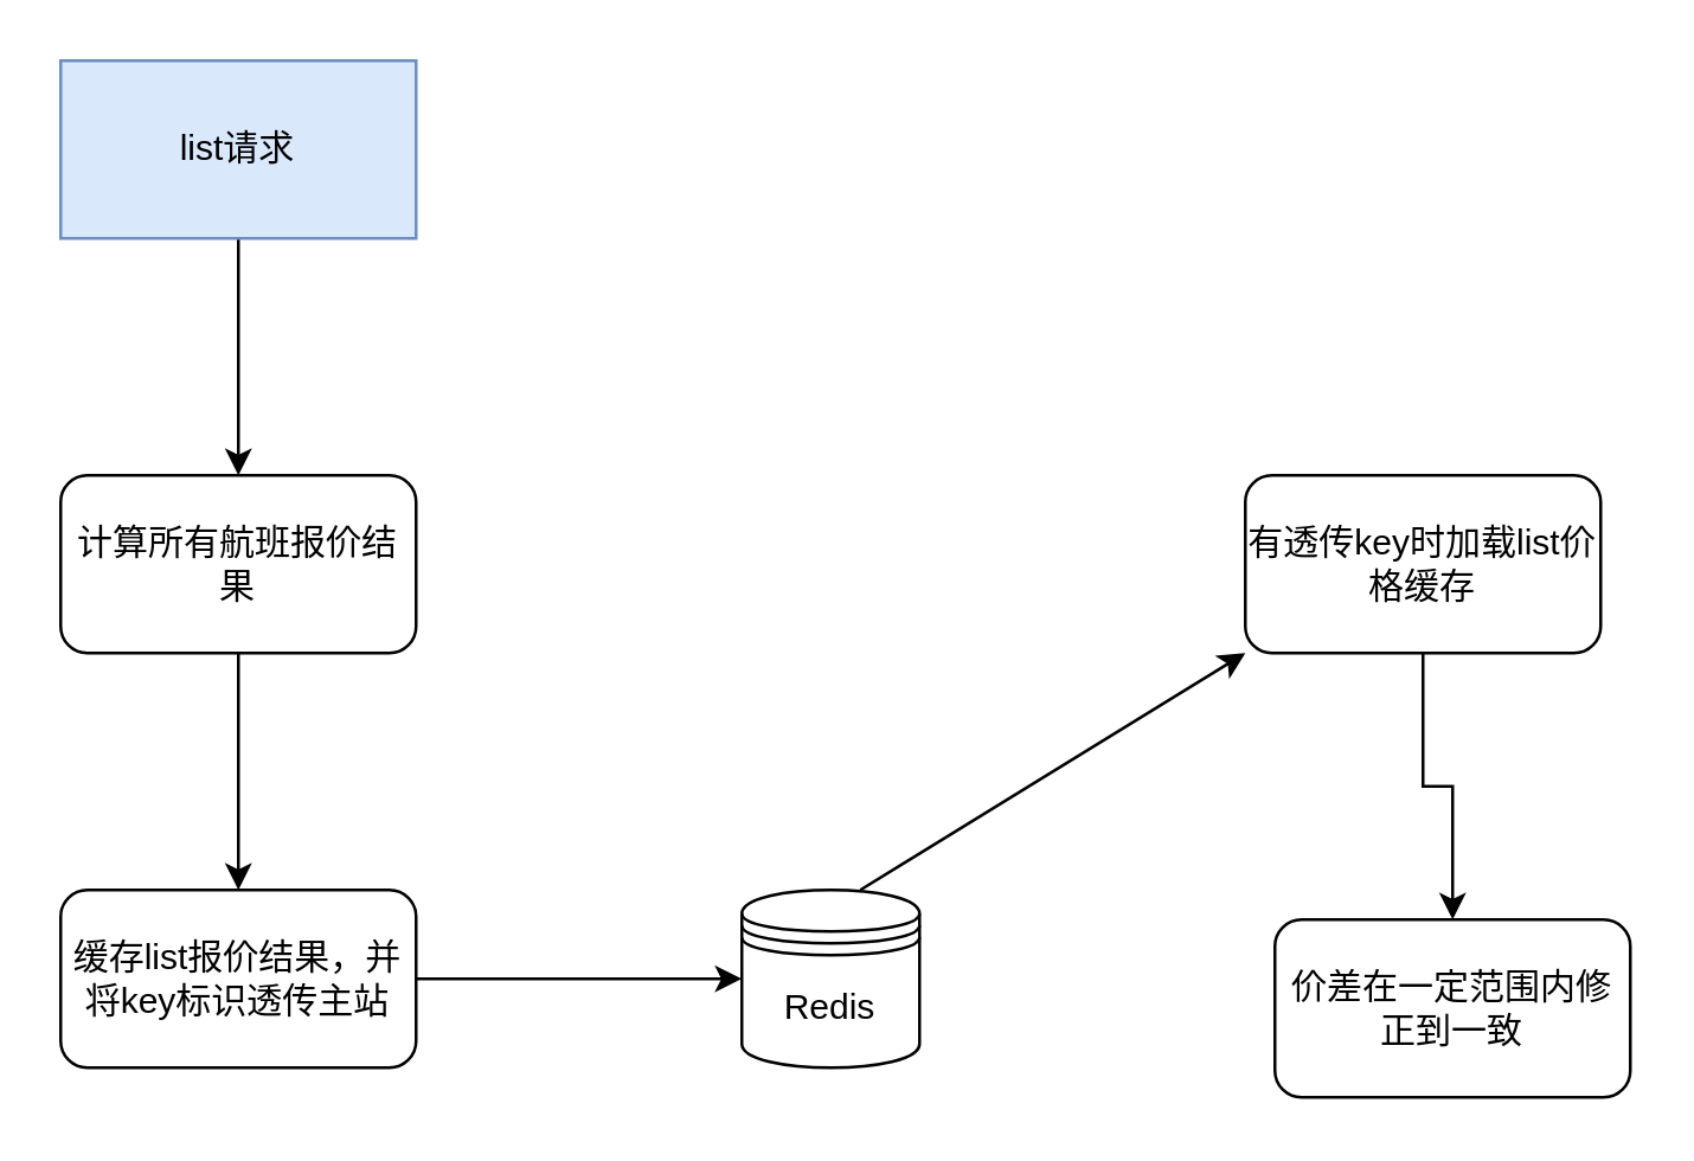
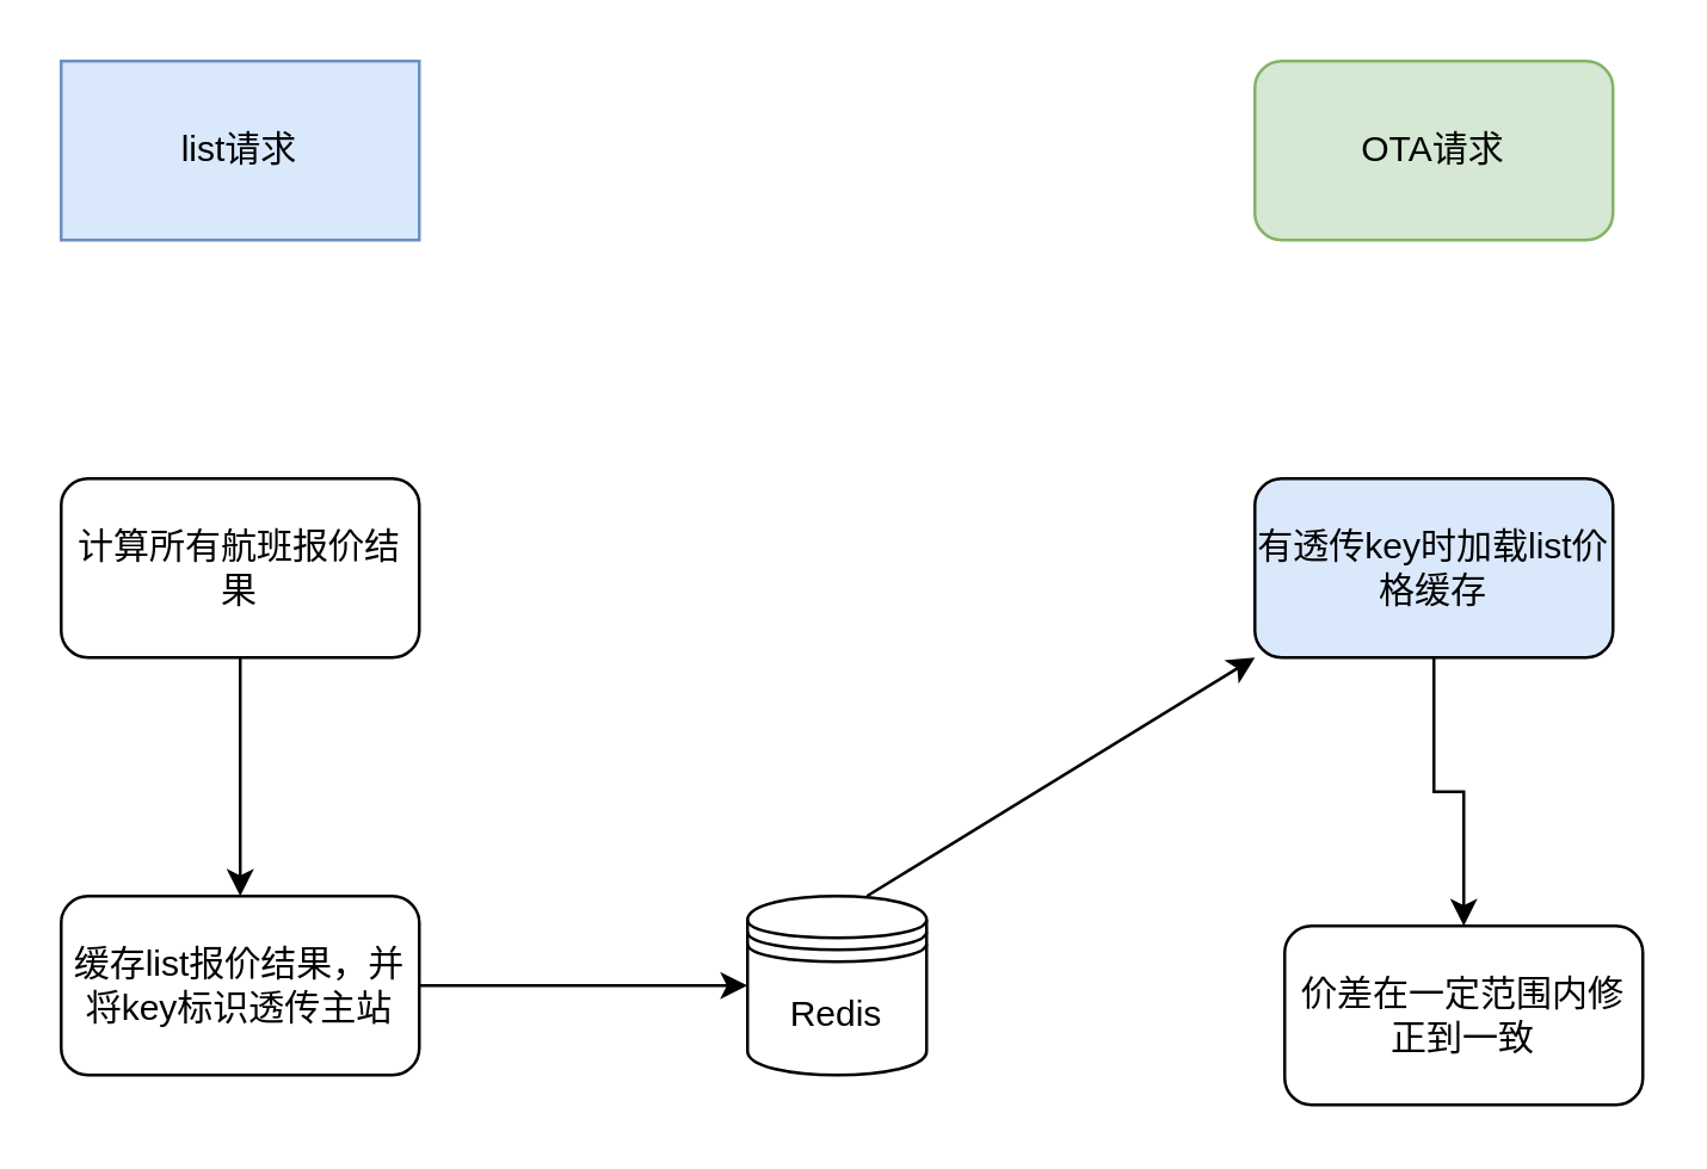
  <mxCell id="0" />
  <mxCell id="1" parent="0" />
- <mxCell id="2" value="" style="edgeStyle=orthogonalEdgeStyle;rounded=0;orthogonalLoop=1;jettySize=auto;html=1;" edge="1" parent="1" source="3" target="5"><mxGeometry relative="1" as="geometry" /></mxCell>
  <mxCell id="3" value="list请求" style="whiteSpace=wrap;html=1;fillColor=#dae8fc;strokeColor=#6c8ebf;rounded=0;" vertex="1" parent="1"><mxGeometry x="20" y="20" width="120" height="60" as="geometry" /></mxCell>
  <mxCell id="4" value="" style="edgeStyle=orthogonalEdgeStyle;rounded=0;orthogonalLoop=1;jettySize=auto;html=1;" edge="1" parent="1" source="5" target="8"><mxGeometry relative="1" as="geometry" /></mxCell>
  <mxCell id="5" value="计算所有航班报价结果" style="whiteSpace=wrap;html=1;rounded=1;" vertex="1" parent="1"><mxGeometry x="20" y="160" width="120" height="60" as="geometry" /></mxCell>
  <mxCell id="6" value="Redis" style="shape=datastore;whiteSpace=wrap;html=1;" vertex="1" parent="1"><mxGeometry x="250" y="300" width="60" height="60" as="geometry" /></mxCell>
  <mxCell id="7" value="" style="edgeStyle=orthogonalEdgeStyle;rounded=0;orthogonalLoop=1;jettySize=auto;html=1;" edge="1" parent="1" source="8" target="6"><mxGeometry relative="1" as="geometry" /></mxCell>
  <mxCell id="8" value="缓存list报价结果，并将key标识透传主站" style="whiteSpace=wrap;html=1;rounded=1;" vertex="1" parent="1"><mxGeometry x="20" y="300" width="120" height="60" as="geometry" /></mxCell>
+ <mxCell id="9" value="OTA请求" style="rounded=1;whiteSpace=wrap;html=1;fillColor=#d5e8d4;strokeColor=#82b366;" vertex="1" parent="1"><mxGeometry x="420" y="20" width="120" height="60" as="geometry" /></mxCell>
  <mxCell id="10" value="" style="edgeStyle=orthogonalEdgeStyle;rounded=0;orthogonalLoop=1;jettySize=auto;html=1;" edge="1" parent="1" source="11" target="13"><mxGeometry relative="1" as="geometry" /></mxCell>
- <mxCell id="11" value="有透传key时加载list价格缓存" style="rounded=1;whiteSpace=wrap;html=1;" vertex="1" parent="1"><mxGeometry x="420" y="160" width="120" height="60" as="geometry" /></mxCell>
+ <mxCell id="11" value="有透传key时加载list价格缓存" style="rounded=1;whiteSpace=wrap;html=1;fillColor=#dae8fc;" vertex="1" parent="1"><mxGeometry x="420" y="160" width="120" height="60" as="geometry" /></mxCell>
  <mxCell id="12" value="" style="endArrow=classic;html=1;rounded=0;entryX=0;entryY=1;entryDx=0;entryDy=0;" edge="1" parent="1" target="11"><mxGeometry width="50" height="50" relative="1" as="geometry"><mxPoint x="290" y="300" as="sourcePoint" /><mxPoint x="340" y="250" as="targetPoint" /></mxGeometry></mxCell>
  <mxCell id="13" value="价差在一定范围内修正到一致" style="rounded=1;whiteSpace=wrap;html=1;" vertex="1" parent="1"><mxGeometry x="430" y="310" width="120" height="60" as="geometry" /></mxCell>
